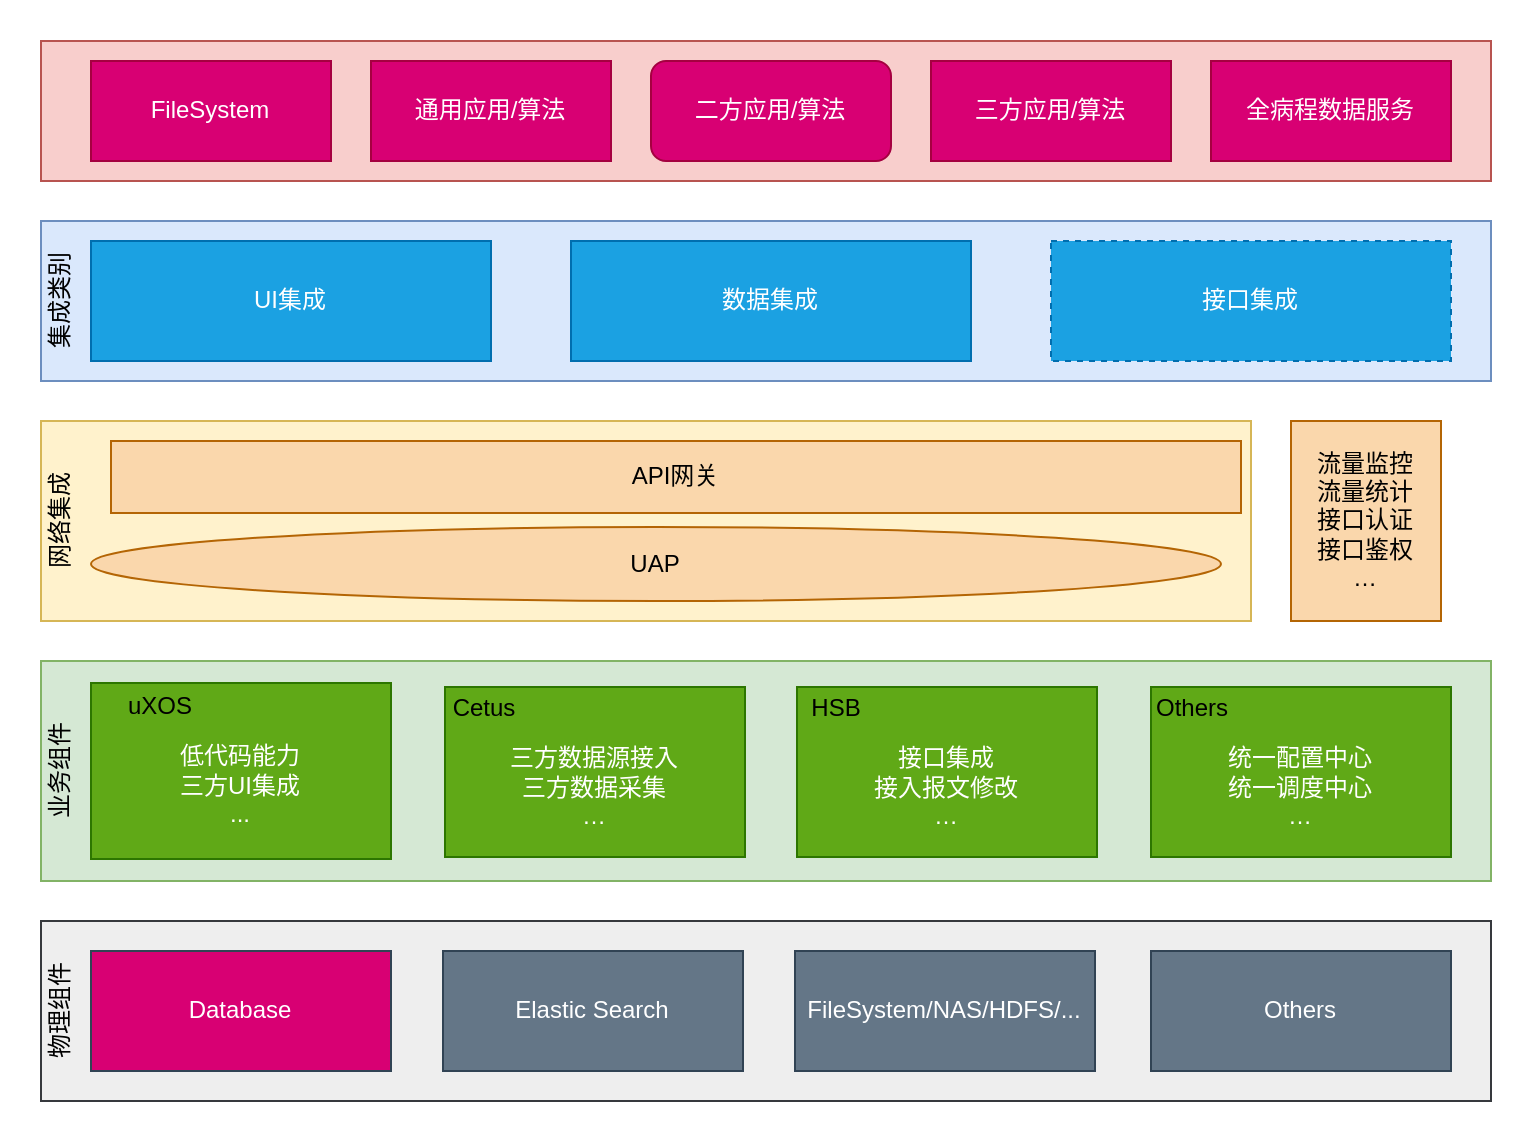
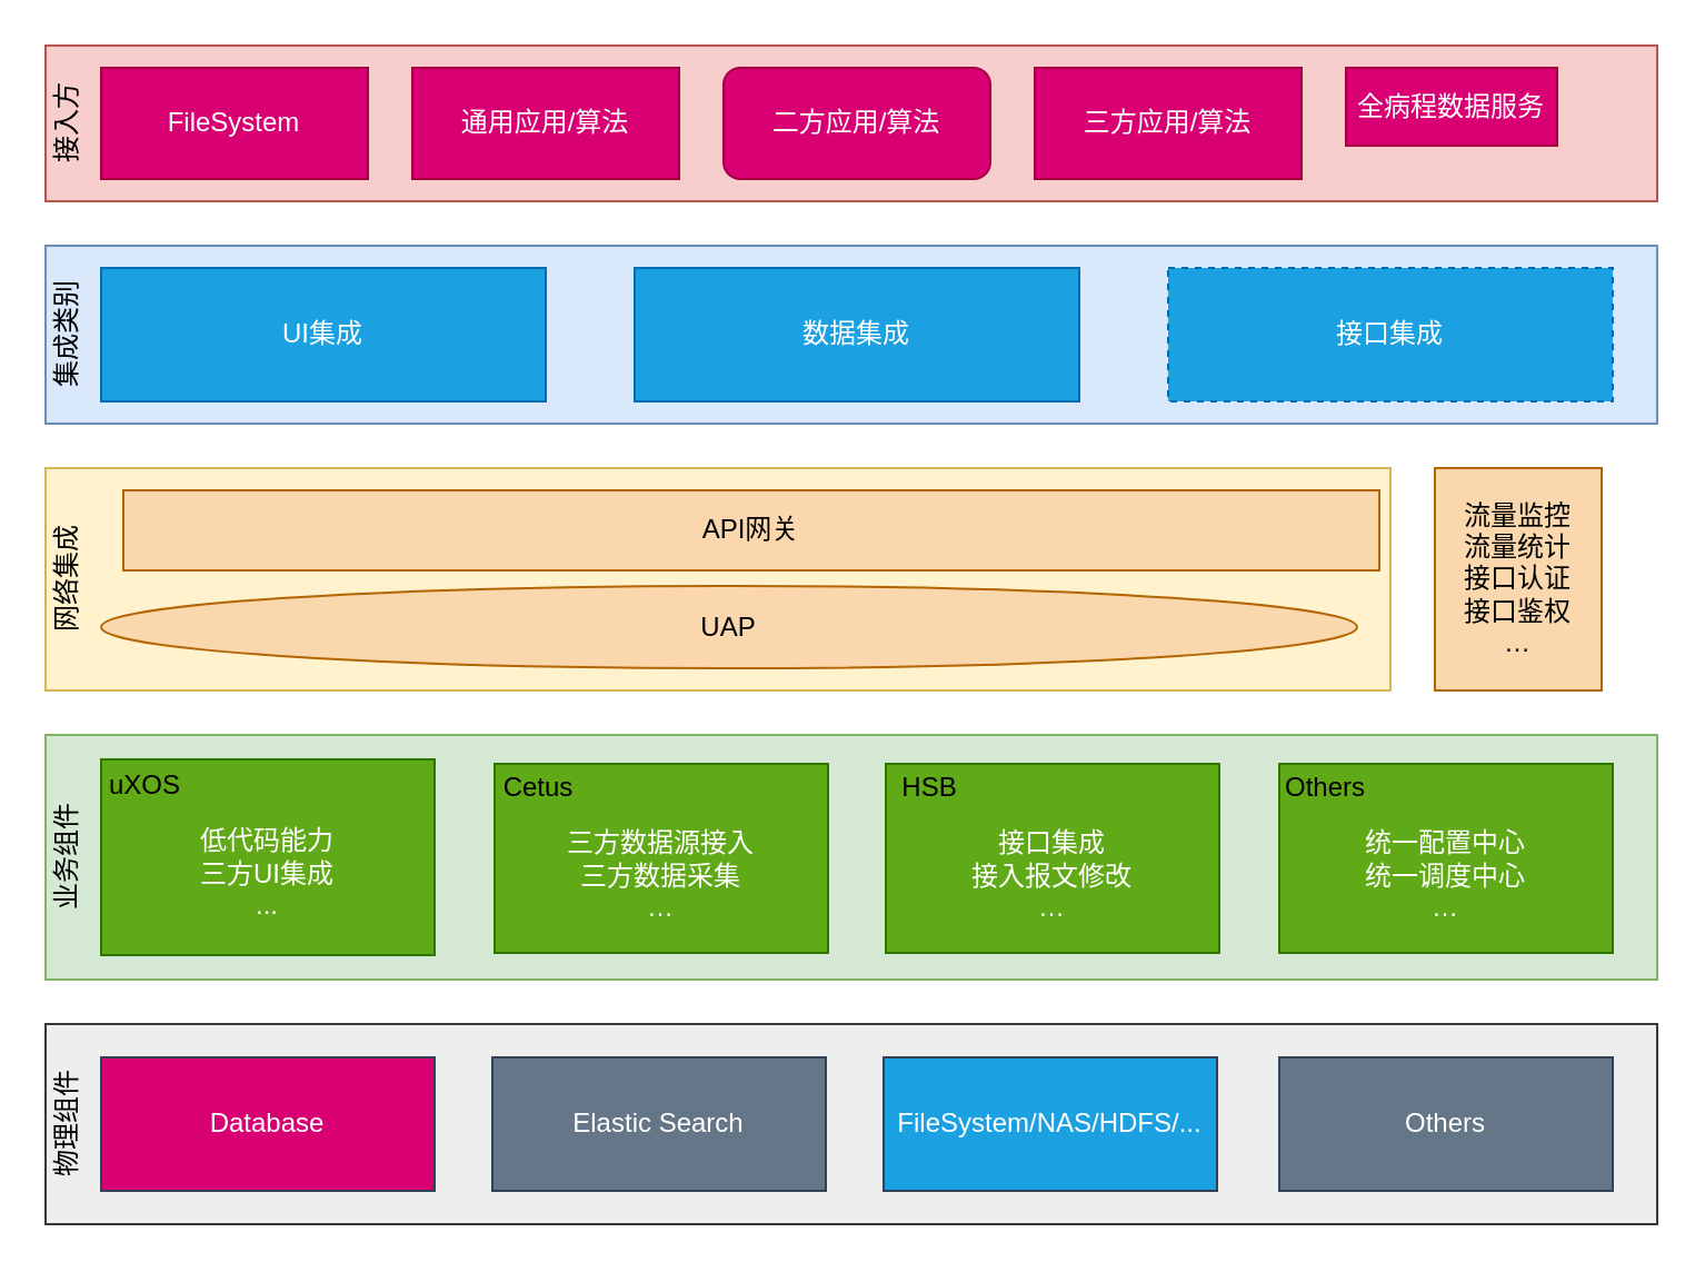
  <mxCell id="0" />
  <mxCell id="1" parent="0" />
  <mxCell id="2" value="" style="rounded=0;whiteSpace=wrap;html=1;fillColor=#f8cecc;strokeColor=#b85450;" vertex="1" parent="1"><mxGeometry x="20" y="20" width="725" height="70" as="geometry" /></mxCell>
  <mxCell id="3" value="FileSystem" style="rounded=0;whiteSpace=wrap;html=1;fillColor=#d80073;strokeColor=#A50040;fontColor=#ffffff;" vertex="1" parent="1"><mxGeometry x="45" y="30" width="120" height="50" as="geometry" /></mxCell>
+ <mxCell id="4" value="&lt;font style=&quot;font-size: 12px;&quot;&gt;接入方&lt;/font&gt;" style="text;html=1;strokeColor=none;fillColor=none;align=center;verticalAlign=middle;whiteSpace=wrap;rounded=0;horizontal=0;fontSize=12;" vertex="1" parent="1"><mxGeometry x="20" y="30" width="20" height="50" as="geometry" /></mxCell>
  <mxCell id="5" value="通用应用/算法" style="rounded=0;whiteSpace=wrap;html=1;fillColor=#d80073;strokeColor=#A50040;fontColor=#ffffff;" vertex="1" parent="1"><mxGeometry x="185" y="30" width="120" height="50" as="geometry" /></mxCell>
  <mxCell id="6" value="二方应用/算法" style="whiteSpace=wrap;html=1;fillColor=#d80073;strokeColor=#A50040;fontColor=#ffffff;rounded=1;" vertex="1" parent="1"><mxGeometry x="325" y="30" width="120" height="50" as="geometry" /></mxCell>
  <mxCell id="7" value="三方应用/算法" style="rounded=0;whiteSpace=wrap;html=1;fillColor=#d80073;strokeColor=#A50040;fontColor=#ffffff;" vertex="1" parent="1"><mxGeometry x="465" y="30" width="120" height="50" as="geometry" /></mxCell>
- <mxCell id="8" value="全病程数据服务" style="rounded=0;whiteSpace=wrap;html=1;fillColor=#d80073;strokeColor=#A50040;fontColor=#ffffff;" vertex="1" parent="1"><mxGeometry x="605" y="30" width="120" height="50" as="geometry" /></mxCell>
+ <mxCell id="8" value="全病程数据服务" style="rounded=0;whiteSpace=wrap;html=1;fillColor=#d80073;strokeColor=#A50040;fontColor=#ffffff;" vertex="1" parent="1"><mxGeometry x="605" y="30" width="95" height="35" as="geometry" /></mxCell>
  <mxCell id="9" value="" style="rounded=0;whiteSpace=wrap;html=1;fillColor=#dae8fc;strokeColor=#6c8ebf;" vertex="1" parent="1"><mxGeometry x="20" y="110" width="725" height="80" as="geometry" /></mxCell>
  <mxCell id="10" value="" style="rounded=0;whiteSpace=wrap;html=1;fillColor=#fff2cc;strokeColor=#d6b656;" vertex="1" parent="1"><mxGeometry x="20" y="210" width="605" height="100" as="geometry" /></mxCell>
  <mxCell id="11" value="&lt;div&gt;流量监控&lt;/div&gt;&lt;div&gt;流量统计&lt;/div&gt;&lt;div&gt;接口认证&lt;/div&gt;&lt;div&gt;接口鉴权&lt;/div&gt;&lt;div&gt;…&lt;/div&gt;" style="rounded=0;whiteSpace=wrap;html=1;fillColor=#fad7ac;strokeColor=#b46504;" vertex="1" parent="1"><mxGeometry x="645" y="210" width="75" height="100" as="geometry" /></mxCell>
  <mxCell id="12" value="API网关" style="rounded=0;whiteSpace=wrap;html=1;fillColor=#fad7ac;strokeColor=#b46504;" vertex="1" parent="1"><mxGeometry x="55" y="220" width="565" height="36" as="geometry" /></mxCell>
  <mxCell id="13" value="UAP" style="ellipse;whiteSpace=wrap;html=1;fillColor=#fad7ac;strokeColor=#b46504;" vertex="1" parent="1"><mxGeometry x="45" y="263" width="565" height="37" as="geometry" /></mxCell>
  <mxCell id="14" value="接口集成" style="rounded=0;whiteSpace=wrap;html=1;fillColor=#1ba1e2;strokeColor=#006EAF;fontColor=#ffffff;dashed=1;" vertex="1" parent="1"><mxGeometry x="525" y="120" width="200" height="60" as="geometry" /></mxCell>
  <mxCell id="15" value="" style="rounded=0;whiteSpace=wrap;html=1;fillColor=#d5e8d4;strokeColor=#82b366;" vertex="1" parent="1"><mxGeometry x="20" y="330" width="725" height="110" as="geometry" /></mxCell>
  <mxCell id="16" value="&lt;br&gt;低代码能力&lt;br&gt;三方UI集成&lt;br&gt;..." style="rounded=0;whiteSpace=wrap;html=1;fillColor=#60a917;strokeColor=#2D7600;fontColor=#ffffff;" vertex="1" parent="1"><mxGeometry x="45" y="341" width="150" height="88" as="geometry" /></mxCell>
  <mxCell id="17" value="&lt;div&gt;&lt;br&gt;&lt;/div&gt;&lt;div&gt;三方数据源接入&lt;/div&gt;&lt;div&gt;三方数据采集&lt;/div&gt;&lt;div&gt;…&lt;/div&gt;" style="rounded=0;whiteSpace=wrap;html=1;fillColor=#60a917;strokeColor=#2D7600;fontColor=#ffffff;" vertex="1" parent="1"><mxGeometry x="222" y="343" width="150" height="85" as="geometry" /></mxCell>
  <mxCell id="18" value="&lt;div&gt;&lt;br&gt;&lt;/div&gt;&lt;div&gt;接口集成&lt;/div&gt;&lt;div&gt;接入报文修改&lt;/div&gt;&lt;div&gt;…&lt;/div&gt;" style="rounded=0;whiteSpace=wrap;html=1;fillColor=#60a917;strokeColor=#2D7600;fontColor=#ffffff;" vertex="1" parent="1"><mxGeometry x="398" y="343" width="150" height="85" as="geometry" /></mxCell>
  <mxCell id="19" value="&lt;div&gt;&lt;br&gt;&lt;/div&gt;&lt;div&gt;统一配置中心&lt;/div&gt;&lt;div&gt;统一调度中心&lt;/div&gt;&lt;div&gt;…&lt;/div&gt;" style="rounded=0;whiteSpace=wrap;html=1;fillColor=#60a917;strokeColor=#2D7600;fontColor=#ffffff;" vertex="1" parent="1"><mxGeometry x="575" y="343" width="150" height="85" as="geometry" /></mxCell>
  <mxCell id="20" value="" style="rounded=0;whiteSpace=wrap;html=1;fillColor=#eeeeee;strokeColor=#36393d;" vertex="1" parent="1"><mxGeometry x="20" y="460" width="725" height="90" as="geometry" /></mxCell>
  <mxCell id="21" value="Database" style="rounded=0;whiteSpace=wrap;html=1;fillColor=#d80073;strokeColor=#314354;fontColor=#ffffff;" vertex="1" parent="1"><mxGeometry x="45" y="475" width="150" height="60" as="geometry" /></mxCell>
  <mxCell id="22" value="Elastic Search" style="rounded=0;whiteSpace=wrap;html=1;fillColor=#647687;strokeColor=#314354;fontColor=#ffffff;" vertex="1" parent="1"><mxGeometry x="221" y="475" width="150" height="60" as="geometry" /></mxCell>
- <mxCell id="23" value="FileSystem/NAS/HDFS/..." style="rounded=0;whiteSpace=wrap;html=1;fillColor=#647687;strokeColor=#314354;fontColor=#ffffff;" vertex="1" parent="1"><mxGeometry x="397" y="475" width="150" height="60" as="geometry" /></mxCell>
+ <mxCell id="23" value="FileSystem/NAS/HDFS/..." style="rounded=0;whiteSpace=wrap;html=1;fillColor=#1ba1e2;strokeColor=#314354;fontColor=#ffffff;" vertex="1" parent="1"><mxGeometry x="397" y="475" width="150" height="60" as="geometry" /></mxCell>
  <mxCell id="24" value="Others" style="rounded=0;whiteSpace=wrap;html=1;fillColor=#647687;strokeColor=#314354;fontColor=#ffffff;" vertex="1" parent="1"><mxGeometry x="575" y="475" width="150" height="60" as="geometry" /></mxCell>
  <mxCell id="25" value="UI集成" style="rounded=0;whiteSpace=wrap;html=1;fillColor=#1ba1e2;strokeColor=#006EAF;fontColor=#ffffff;" vertex="1" parent="1"><mxGeometry x="45" y="120" width="200" height="60" as="geometry" /></mxCell>
  <mxCell id="26" value="数据集成" style="rounded=0;whiteSpace=wrap;html=1;fillColor=#1ba1e2;strokeColor=#006EAF;fontColor=#ffffff;" vertex="1" parent="1"><mxGeometry x="285" y="120" width="200" height="60" as="geometry" /></mxCell>
  <mxCell id="27" value="&lt;font style=&quot;font-size: 12px&quot;&gt;集成类别&lt;/font&gt;" style="text;html=1;strokeColor=none;fillColor=none;align=center;verticalAlign=middle;whiteSpace=wrap;rounded=0;horizontal=0;" vertex="1" parent="1"><mxGeometry x="20" y="125" width="20" height="50" as="geometry" /></mxCell>
  <mxCell id="28" value="&lt;font style=&quot;font-size: 12px&quot;&gt;网络集成&lt;/font&gt;" style="text;html=1;strokeColor=none;fillColor=none;align=center;verticalAlign=middle;whiteSpace=wrap;rounded=0;horizontal=0;" vertex="1" parent="1"><mxGeometry x="20" y="235" width="20" height="50" as="geometry" /></mxCell>
  <mxCell id="29" value="&lt;font style=&quot;font-size: 12px&quot;&gt;业务组件&lt;/font&gt;" style="text;html=1;strokeColor=none;fillColor=none;align=center;verticalAlign=middle;whiteSpace=wrap;rounded=0;horizontal=0;" vertex="1" parent="1"><mxGeometry x="20" y="360" width="20" height="50" as="geometry" /></mxCell>
  <mxCell id="30" value="&lt;font style=&quot;font-size: 12px&quot;&gt;物理组件&lt;/font&gt;" style="text;html=1;strokeColor=none;fillColor=none;align=center;verticalAlign=middle;whiteSpace=wrap;rounded=0;horizontal=0;" vertex="1" parent="1"><mxGeometry x="20" y="480" width="20" height="50" as="geometry" /></mxCell>
- <mxCell id="31" value="uXOS" style="text;html=1;strokeColor=none;fillColor=none;align=center;verticalAlign=middle;whiteSpace=wrap;rounded=0;" vertex="1" parent="1"><mxGeometry x="60" y="343" width="40" height="20" as="geometry" /></mxCell>
+ <mxCell id="31" value="uXOS" style="text;html=1;strokeColor=none;fillColor=none;align=center;verticalAlign=middle;whiteSpace=wrap;rounded=0;" vertex="1" parent="1"><mxGeometry x="45" y="343" width="40" height="20" as="geometry" /></mxCell>
  <mxCell id="32" value="Cetus" style="text;html=1;strokeColor=none;fillColor=none;align=center;verticalAlign=middle;whiteSpace=wrap;rounded=0;" vertex="1" parent="1"><mxGeometry x="222" y="344" width="40" height="20" as="geometry" /></mxCell>
  <mxCell id="33" value="HSB" style="text;html=1;strokeColor=none;fillColor=none;align=center;verticalAlign=middle;whiteSpace=wrap;rounded=0;" vertex="1" parent="1"><mxGeometry x="398" y="344" width="40" height="20" as="geometry" /></mxCell>
  <mxCell id="34" value="Others" style="text;html=1;strokeColor=none;fillColor=none;align=center;verticalAlign=middle;whiteSpace=wrap;rounded=0;" vertex="1" parent="1"><mxGeometry x="576" y="344" width="40" height="20" as="geometry" /></mxCell>
